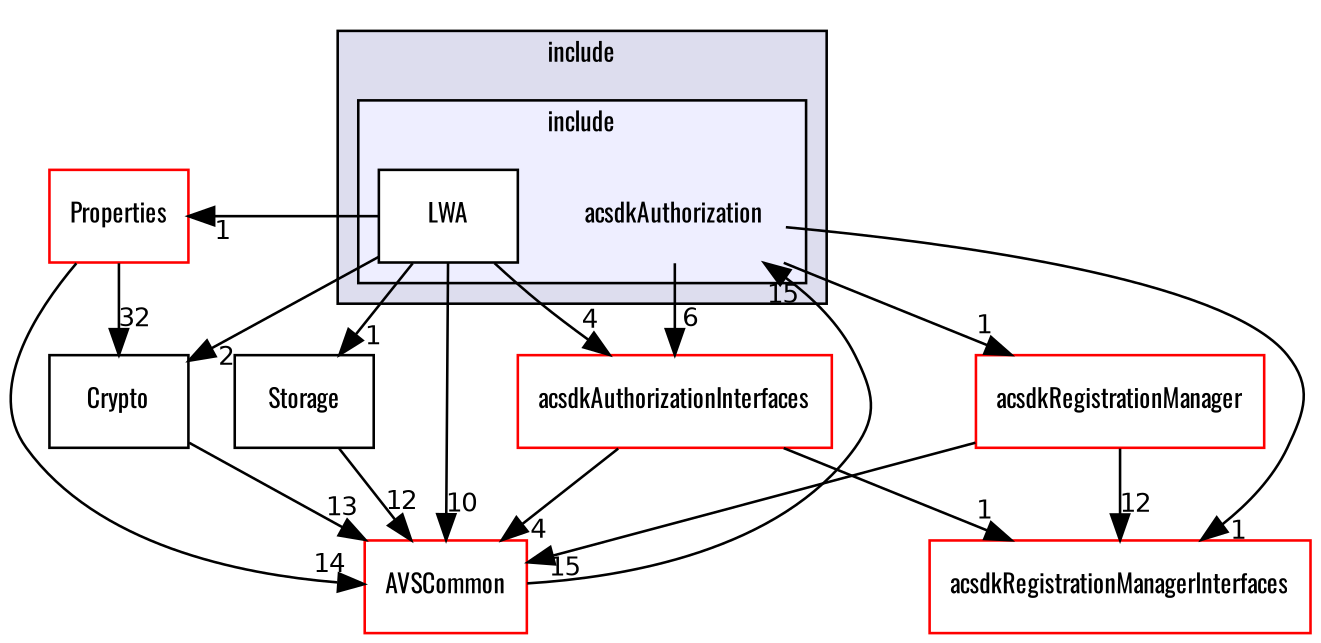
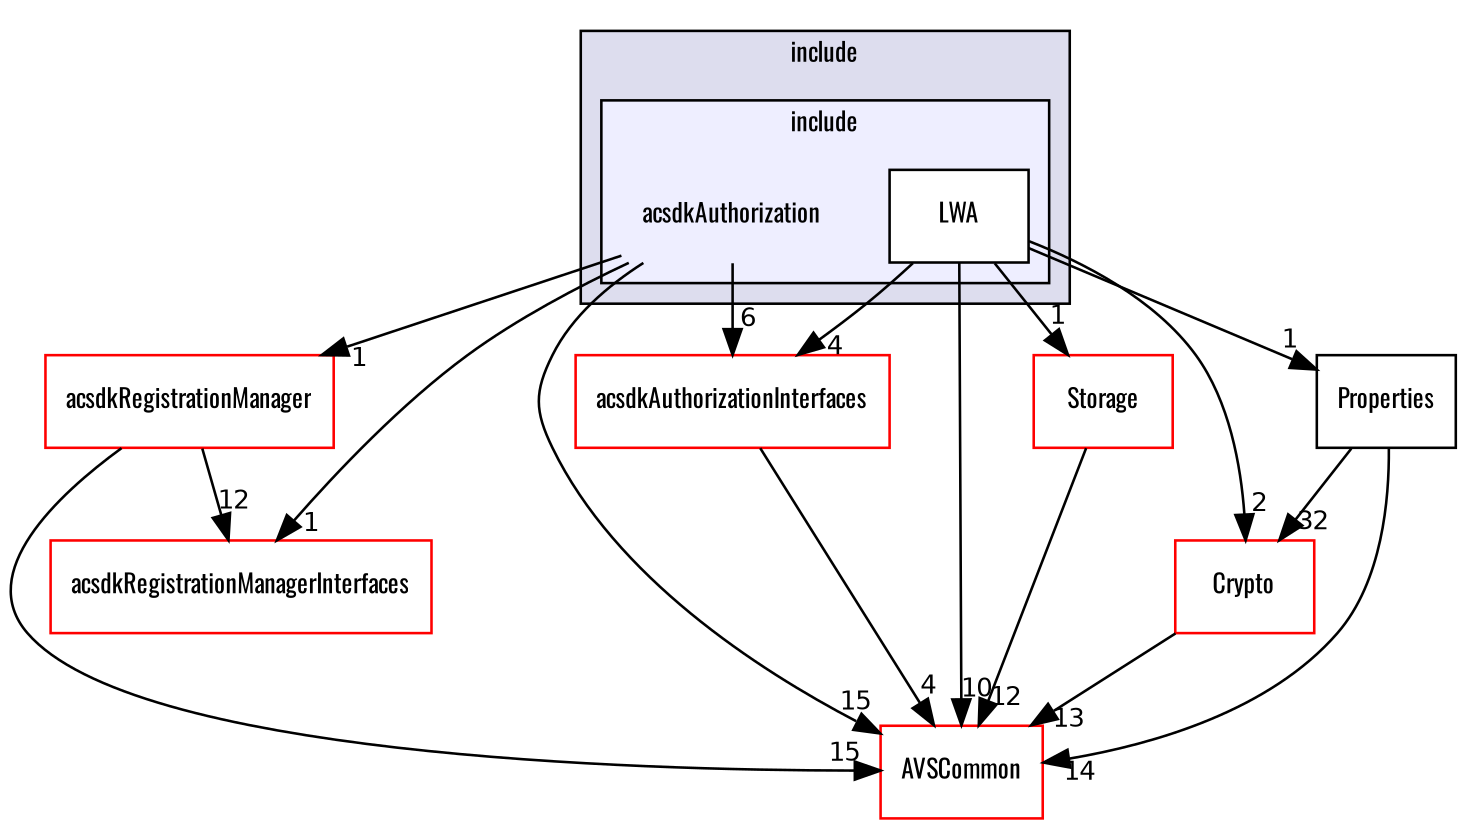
  digraph {
    compound=true
    fontname=Oswald
    node [fontname=Oswald fontsize=10 shape=box color=red fillcolor=white style=filled]
    edge [headlabel=1 labeldistance=1.5 labelfontname=Helvetica labelfontsize=10 fontname=Oswald]
    n1 [label=acsdkAuthorization shape=plaintext color="" fillcolor="" style=""]
    n2 [color=black label=LWA]
    n3 [label=acsdkRegistrationManager]
    n4 [label=AVSCommon]
    n5 [label=acsdkRegistrationManagerInterfaces]
    n6 [label=acsdkAuthorizationInterfaces]
-   n7 [color=black label=Storage]
-   n8 [color=black label=Crypto]
-   n9 [label=Properties]
+   n7 [label=Storage]
+   n8 [label=Crypto]
+   n9 [color=black label=Properties]
    subgraph cluster_1 {
      bgcolor="#ddddee"
      fontsize=10
      label=include
      pencolor=black
      subgraph cluster_2 {
        bgcolor="#eeeeff"
        fontsize=10
        pencolor=black
        n1
        n2
      }
    }
    n1 -> n3
-   n4 -> n1 [headlabel=15]
+   n1 -> n4 [headlabel=15]
    n1 -> n5
    n1 -> n6 [headlabel=6]
    n2 -> n4 [headlabel=10]
    n2 -> n6 [headlabel=4]
    n2 -> n7
    n2 -> n8 [headlabel=2]
    n2 -> n9
    n3 -> n4 [headlabel=15]
    n3 -> n5 [headlabel=12]
    n6 -> n4 [headlabel=4]
-   n6 -> n5
    n7 -> n4 [headlabel=12]
    n8 -> n4 [headlabel=13]
    n9 -> n4 [headlabel=14]
    n9 -> n8 [headlabel=32]
  }
